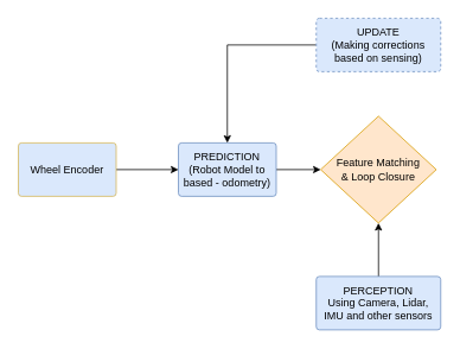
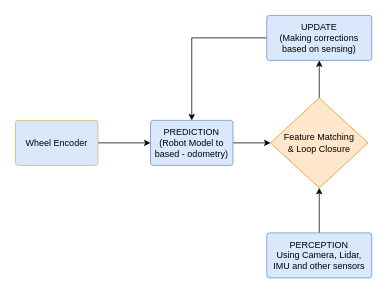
  <mxCell id="0" />
  <mxCell id="1" parent="0" />
  <mxCell id="2" style="edgeStyle=orthogonalEdgeStyle;rounded=0;orthogonalLoop=1;jettySize=auto;html=1;entryX=0;entryY=0.5;entryDx=0;entryDy=0;" edge="1" parent="1" source="3" target="5"><mxGeometry relative="1" as="geometry"><mxPoint x="130" y="200" as="targetPoint" /></mxGeometry></mxCell>
  <mxCell id="3" value="Wheel Encoder" style="rounded=1;whiteSpace=wrap;html=1;arcSize=6;fillColor=#dae8fc;strokeColor=#d6b656;" vertex="1" parent="1"><mxGeometry x="20" y="160" width="110" height="60" as="geometry" /></mxCell>
  <mxCell id="4" style="edgeStyle=orthogonalEdgeStyle;rounded=0;orthogonalLoop=1;jettySize=auto;html=1;entryX=0;entryY=0.5;entryDx=0;entryDy=0;" edge="1" parent="1" source="5" target="9"><mxGeometry relative="1" as="geometry" /></mxCell>
  <mxCell id="5" value="PREDICTION (Robot Model to based - odometry)" style="rounded=1;whiteSpace=wrap;html=1;arcSize=6;fillColor=#dae8fc;strokeColor=#6c8ebf;" vertex="1" parent="1"><mxGeometry x="200" y="160" width="110" height="60" as="geometry" /></mxCell>
  <mxCell id="6" style="edgeStyle=orthogonalEdgeStyle;rounded=0;orthogonalLoop=1;jettySize=auto;html=1;entryX=0.5;entryY=1;entryDx=0;entryDy=0;" edge="1" parent="1" source="7" target="9"><mxGeometry relative="1" as="geometry" /></mxCell>
  <mxCell id="7" value="PERCEPTION &lt;br&gt;Using Camera, Lidar, IMU and other sensors" style="rounded=1;whiteSpace=wrap;html=1;arcSize=6;fillColor=#dae8fc;strokeColor=#6c8ebf;" vertex="1" parent="1"><mxGeometry x="355" y="310" width="140" height="60" as="geometry" /></mxCell>
+ <mxCell id="8" style="edgeStyle=orthogonalEdgeStyle;rounded=0;orthogonalLoop=1;jettySize=auto;html=1;" edge="1" parent="1" source="9" target="11"><mxGeometry relative="1" as="geometry" /></mxCell>
  <mxCell id="9" value="Feature Matching &lt;br&gt;&amp;amp; Loop Closure" style="rhombus;whiteSpace=wrap;html=1;fillColor=#ffe6cc;strokeColor=#d79b00;" vertex="1" parent="1"><mxGeometry x="360" y="130" width="130" height="120" as="geometry" /></mxCell>
  <mxCell id="10" style="edgeStyle=orthogonalEdgeStyle;rounded=0;orthogonalLoop=1;jettySize=auto;html=1;" edge="1" parent="1" source="11" target="5"><mxGeometry relative="1" as="geometry" /></mxCell>
- <mxCell id="11" value="UPDATE&lt;br&gt;(Making corrections based on sensing)" style="rounded=1;whiteSpace=wrap;html=1;arcSize=6;fillColor=#dae8fc;strokeColor=#6c8ebf;dashed=1;" vertex="1" parent="1"><mxGeometry x="355" y="20" width="140" height="60" as="geometry" /></mxCell>
+ <mxCell id="11" value="UPDATE&lt;br&gt;(Making corrections based on sensing)" style="rounded=1;whiteSpace=wrap;html=1;arcSize=6;fillColor=#dae8fc;strokeColor=#6c8ebf;" vertex="1" parent="1"><mxGeometry x="355" y="20" width="140" height="60" as="geometry" /></mxCell>
